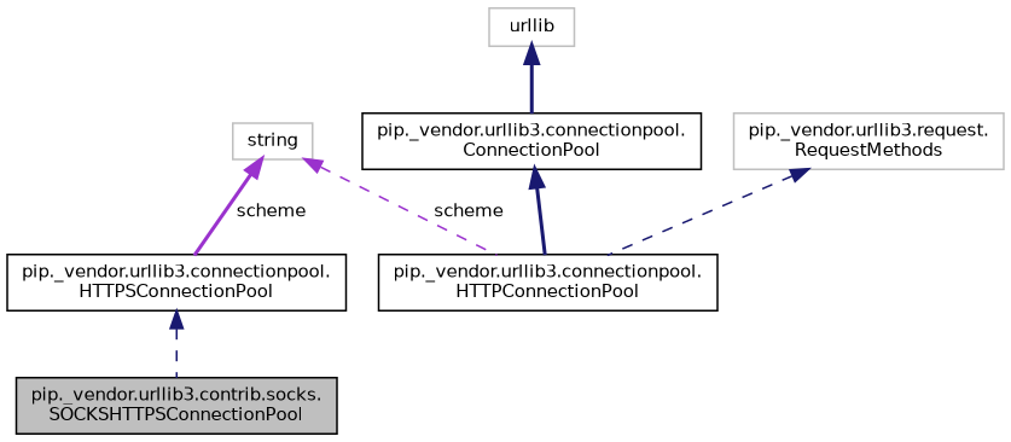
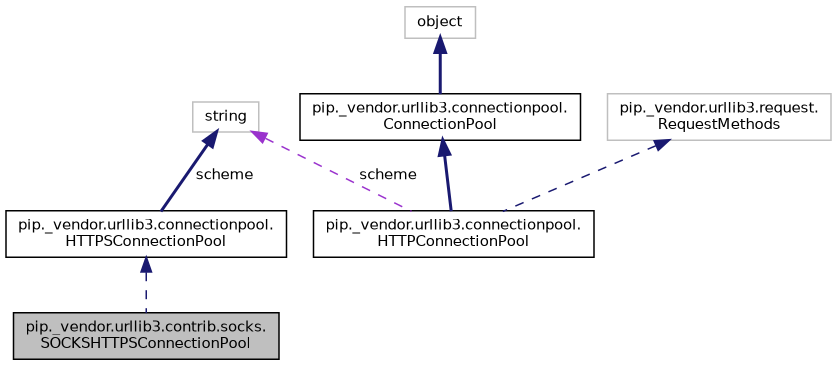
  digraph {
    rankdir=TB
    node [color=black fillcolor=white fontname=Helvetica fontsize=10 shape=record style=filled]
    edge [color=midnightblue dir=back fontname=Helvetica fontsize=10 labelfontname=Helvetica labelfontsize=10 style=dashed]
    n1 [fillcolor=grey75 fontcolor=black height=0.2 label="pip._vendor.urllib3.contrib.socks.\lSOCKSHTTPSConnectionPool" width=0.4]
    n2 [height=0.2 label="pip._vendor.urllib3.connectionpool.\lHTTPSConnectionPool" width=0.4]
    n3 [height=0.2 label="pip._vendor.urllib3.connectionpool.\lHTTPConnectionPool" width=0.4]
    n4 [height=0.2 label="pip._vendor.urllib3.connectionpool.\lConnectionPool" width=0.4]
-   n5 [color=grey75 height=0.2 label=urllib width=0.4]
+   n5 [color=grey75 height=0.2 label=object width=0.4]
    n6 [color=grey75 height=0.2 label="pip._vendor.urllib3.request.\lRequestMethods" width=0.4]
    n7 [color=grey75 height=0.2 label=string width=0.4]
    n2 -> n1
    n4 -> n3 [style=bold]
    n5 -> n4 [style=bold]
    n6 -> n3
-   n7 -> n2 [color=darkorchid3 label=" scheme" style=bold]
+   n7 -> n2 [label=" scheme" style=bold]
    n7 -> n3 [color=darkorchid3 label=" scheme"]
  }
